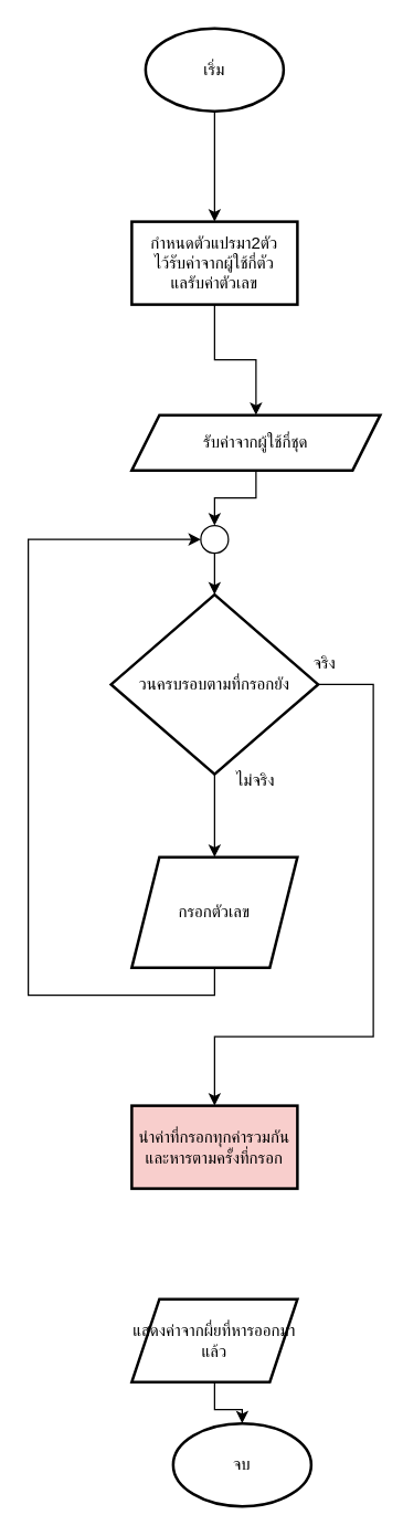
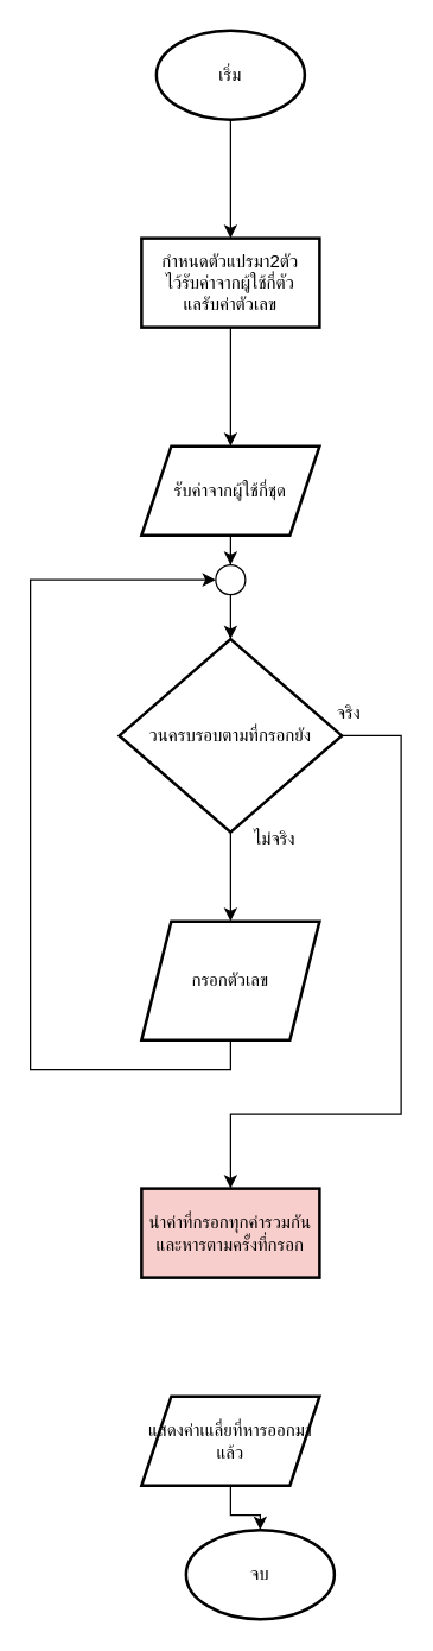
  <mxCell id="0" />
  <mxCell id="1" parent="0" />
  <mxCell id="2" value="" style="edgeStyle=orthogonalEdgeStyle;rounded=0;orthogonalLoop=1;jettySize=auto;html=1;" edge="1" parent="1" source="3" target="5"><mxGeometry relative="1" as="geometry" /></mxCell>
  <mxCell id="3" value="เริ่ม" style="strokeWidth=2;html=1;shape=mxgraph.flowchart.start_1;whiteSpace=wrap;" vertex="1" parent="1"><mxGeometry x="105" y="20" width="100" height="60" as="geometry" /></mxCell>
  <mxCell id="4" value="" style="edgeStyle=orthogonalEdgeStyle;rounded=0;orthogonalLoop=1;jettySize=auto;html=1;" edge="1" parent="1" source="5" target="7"><mxGeometry relative="1" as="geometry" /></mxCell>
  <mxCell id="5" value="กำหนดตัวแปรมา2ตัว&lt;div&gt;ไว้รับค่าจากผู้ใช้กี่ตัว&lt;/div&gt;&lt;div&gt;แลรับค่าตัวเลข&lt;/div&gt;" style="whiteSpace=wrap;html=1;strokeWidth=2;" vertex="1" parent="1"><mxGeometry x="95" y="160" width="120" height="60" as="geometry" /></mxCell>
  <mxCell id="6" value="" style="edgeStyle=orthogonalEdgeStyle;rounded=0;orthogonalLoop=1;jettySize=auto;html=1;" edge="1" parent="1" source="15" target="10"><mxGeometry relative="1" as="geometry" /></mxCell>
- <mxCell id="7" value="รับค่าจากผู้ใช้กี่ชุด" style="shape=parallelogram;perimeter=parallelogramPerimeter;whiteSpace=wrap;html=1;fixedSize=1;strokeWidth=2;" vertex="1" parent="1"><mxGeometry x="95" y="300" width="180" height="40" as="geometry" /></mxCell>
+ <mxCell id="7" value="รับค่าจากผู้ใช้กี่ชุด" style="shape=parallelogram;perimeter=parallelogramPerimeter;whiteSpace=wrap;html=1;fixedSize=1;strokeWidth=2;" vertex="1" parent="1"><mxGeometry x="95" y="300" width="120" height="60" as="geometry" /></mxCell>
  <mxCell id="8" value="" style="edgeStyle=orthogonalEdgeStyle;rounded=0;orthogonalLoop=1;jettySize=auto;html=1;" edge="1" parent="1" source="10" target="13"><mxGeometry relative="1" as="geometry" /></mxCell>
  <mxCell id="9" style="edgeStyle=orthogonalEdgeStyle;rounded=0;orthogonalLoop=1;jettySize=auto;html=1;" edge="1" parent="1" source="10"><mxGeometry relative="1" as="geometry"><mxPoint x="155" y="800" as="targetPoint" /><Array as="points"><mxPoint x="270" y="495" /><mxPoint x="270" y="750" /><mxPoint x="155" y="750" /></Array></mxGeometry></mxCell>
  <mxCell id="10" value="วนครบรอบตามที่กรอกยัง" style="rhombus;whiteSpace=wrap;html=1;strokeWidth=2;" vertex="1" parent="1"><mxGeometry x="80" y="430" width="150" height="130" as="geometry" /></mxCell>
  <mxCell id="11" value="ไม่จริง" style="text;html=1;align=center;verticalAlign=middle;whiteSpace=wrap;rounded=0;" vertex="1" parent="1"><mxGeometry x="155" y="550" width="60" height="30" as="geometry" /></mxCell>
  <mxCell id="12" style="edgeStyle=orthogonalEdgeStyle;rounded=0;orthogonalLoop=1;jettySize=auto;html=1;entryX=0;entryY=0.5;entryDx=0;entryDy=0;entryPerimeter=0;" edge="1" parent="1" source="13" target="15"><mxGeometry relative="1" as="geometry"><mxPoint x="140" y="390" as="targetPoint" /><Array as="points"><mxPoint x="155" y="720" /><mxPoint x="20" y="720" /><mxPoint x="20" y="390" /></Array></mxGeometry></mxCell>
  <mxCell id="13" value="กรอกตัวเลข" style="shape=parallelogram;perimeter=parallelogramPerimeter;whiteSpace=wrap;html=1;fixedSize=1;strokeWidth=2;" vertex="1" parent="1"><mxGeometry x="95" y="620" width="120" height="80" as="geometry" /></mxCell>
  <mxCell id="14" value="" style="edgeStyle=orthogonalEdgeStyle;rounded=0;orthogonalLoop=1;jettySize=auto;html=1;" edge="1" parent="1" source="7" target="15"><mxGeometry relative="1" as="geometry"><mxPoint x="155" y="360" as="sourcePoint" /><mxPoint x="155" y="430" as="targetPoint" /></mxGeometry></mxCell>
  <mxCell id="15" value="" style="verticalLabelPosition=bottom;verticalAlign=top;html=1;shape=mxgraph.flowchart.on-page_reference;" vertex="1" parent="1"><mxGeometry x="145" y="380" width="20" height="20" as="geometry" /></mxCell>
  <mxCell id="16" value="จริง" style="text;html=1;align=center;verticalAlign=middle;whiteSpace=wrap;rounded=0;" vertex="1" parent="1"><mxGeometry x="205" y="465" width="60" height="30" as="geometry" /></mxCell>
  <mxCell id="17" value="นำค่าที่กรอกทุกค่ารวมกันและหารตามครั้งที่กรอก" style="whiteSpace=wrap;html=1;strokeWidth=2;fillColor=#f8cecc;" vertex="1" parent="1"><mxGeometry x="95" y="800" width="120" height="60" as="geometry" /></mxCell>
  <mxCell id="18" value="" style="edgeStyle=orthogonalEdgeStyle;rounded=0;orthogonalLoop=1;jettySize=auto;html=1;" edge="1" parent="1" source="19" target="20"><mxGeometry relative="1" as="geometry" /></mxCell>
- <mxCell id="19" value="แสดงค่าจากผี่ยที่หารออกมาแล้ว" style="shape=parallelogram;perimeter=parallelogramPerimeter;whiteSpace=wrap;html=1;fixedSize=1;strokeWidth=2;" vertex="1" parent="1"><mxGeometry x="95" y="940" width="120" height="60" as="geometry" /></mxCell>
+ <mxCell id="19" value="แสดงค่าเแลี่ยที่หารออกมาแล้ว" style="shape=parallelogram;perimeter=parallelogramPerimeter;whiteSpace=wrap;html=1;fixedSize=1;strokeWidth=2;" vertex="1" parent="1"><mxGeometry x="95" y="940" width="120" height="60" as="geometry" /></mxCell>
  <mxCell id="20" value="จบ" style="strokeWidth=2;html=1;shape=mxgraph.flowchart.start_1;whiteSpace=wrap;" vertex="1" parent="1"><mxGeometry x="125" y="1030" width="100" height="60" as="geometry" /></mxCell>
